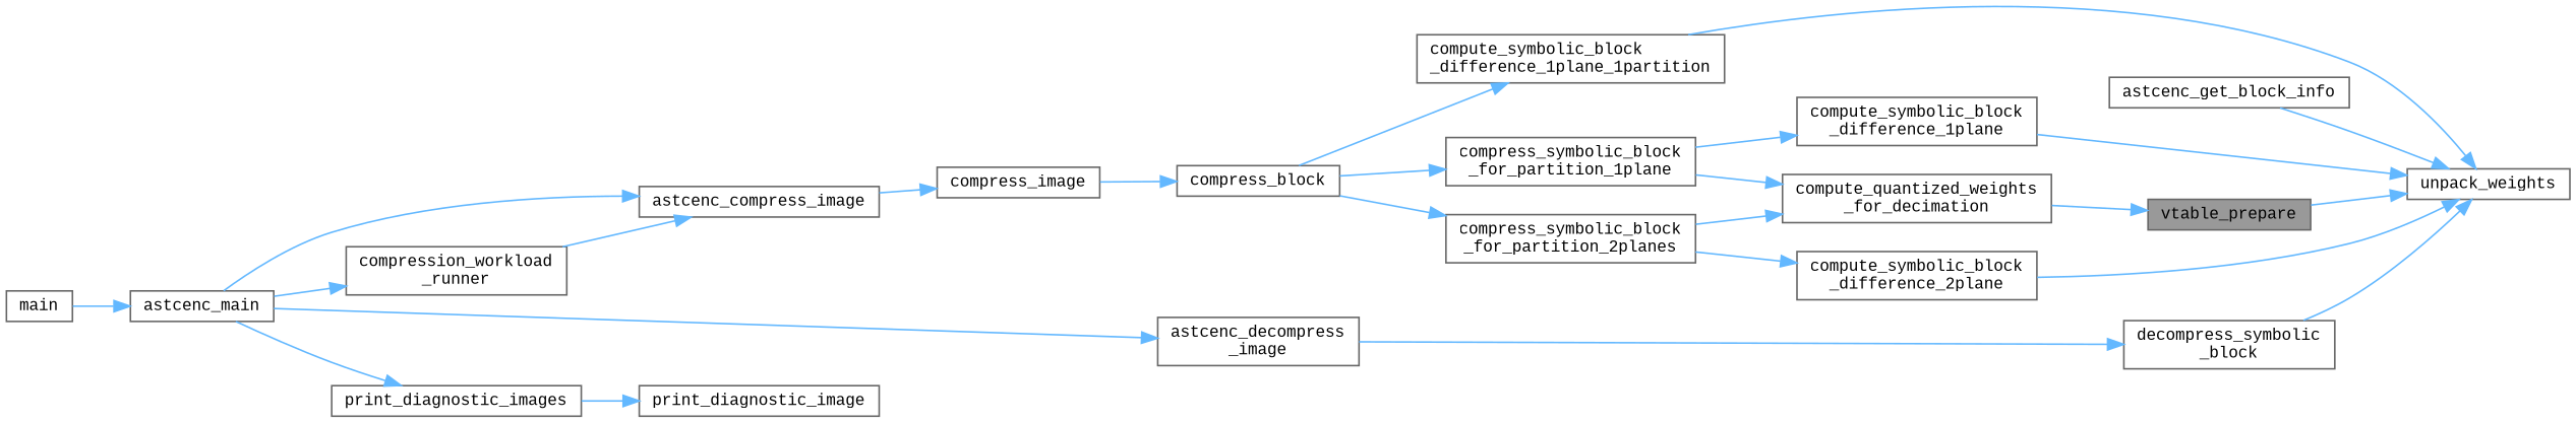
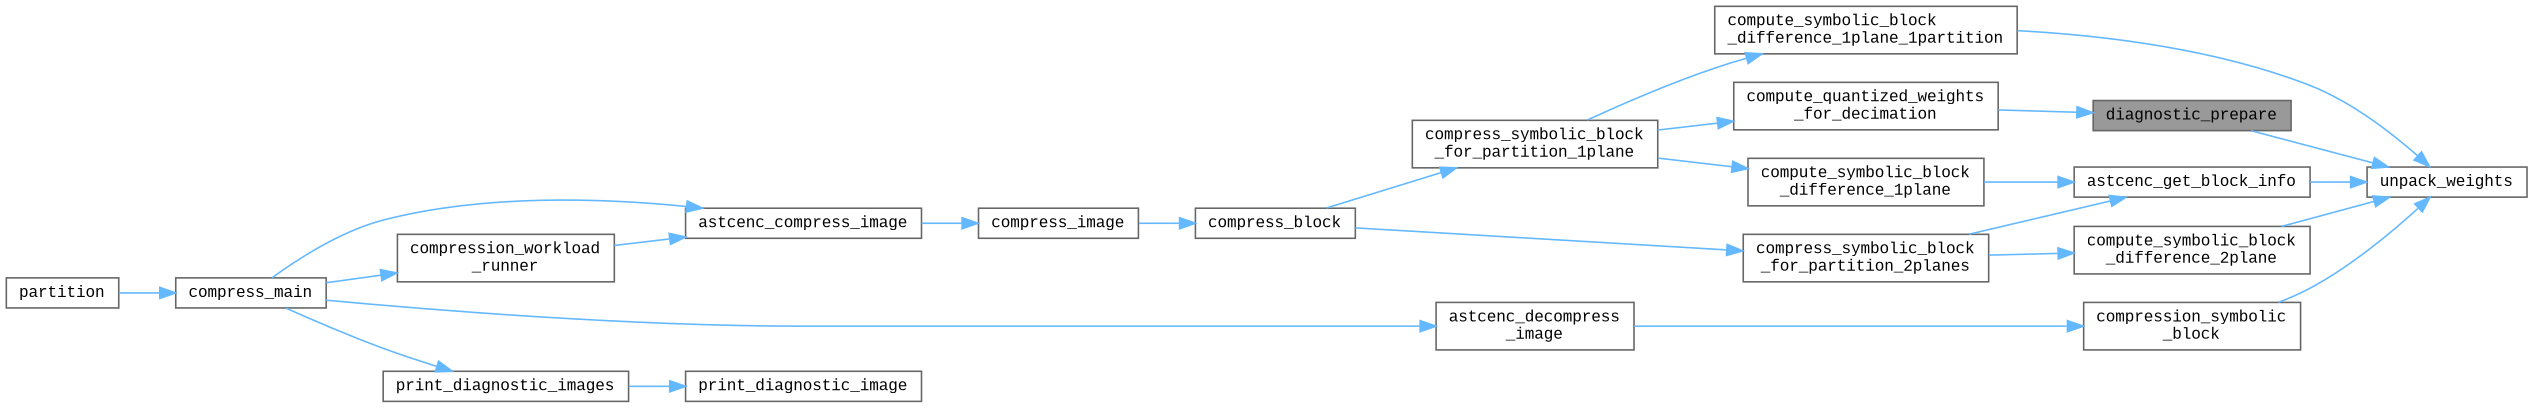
  digraph {
    fontname="Liberation Mono"
    rankdir=RL
    node [color=grey40 fillcolor=white fontname="Liberation Mono" fontsize=10 shape=box style=filled]
    edge [color=steelblue1 dir=back fontname="Liberation Mono" fontsize=10 labelfontname=Helvetica labelfontsize=10 style=solid]
-   n1 [color=gray40 fillcolor=grey60 fontcolor=black height=0.2 label=vtable_prepare width=0.4]
+   n1 [color=gray40 fillcolor=grey60 fontcolor=black height=0.2 label=diagnostic_prepare width=0.4]
    n2 [height=0.2 label="compute_quantized_weights\l_for_decimation" width=0.4]
    n3 [height=0.2 label="compress_symbolic_block\l_for_partition_1plane" width=0.4]
    n4 [height=0.2 label="compress_symbolic_block\l_for_partition_2planes" width=0.4]
    n5 [height=0.2 label=unpack_weights width=0.4]
    n6 [height=0.2 label=astcenc_get_block_info width=0.4]
    n7 [height=0.2 label="compute_symbolic_block\l_difference_1plane" width=0.4]
    n8 [height=0.2 label="compute_symbolic_block\l_difference_1plane_1partition" width=0.4]
    n9 [height=0.2 label="compute_symbolic_block\l_difference_2plane" width=0.4]
-   n10 [height=0.2 label="decompress_symbolic\l_block" width=0.4]
+   n10 [height=0.2 label="compression_symbolic\l_block" width=0.4]
    n11 [height=0.2 label=compress_block width=0.4]
    n12 [height=0.2 label=compress_image width=0.4]
    n13 [height=0.2 label=astcenc_compress_image width=0.4]
-   n14 [height=0.2 label=astcenc_main width=0.4]
+   n14 [height=0.2 label=compress_main width=0.4]
    n15 [height=0.2 label="compression_workload\l_runner" width=0.4]
-   n16 [height=0.2 label=main width=0.4]
+   n16 [height=0.2 label=partition width=0.4]
    n17 [height=0.2 label="astcenc_decompress\l_image" width=0.4]
    n18 [height=0.2 label=print_diagnostic_image width=0.4]
    n19 [height=0.2 label=print_diagnostic_images width=0.4]
    n1 -> n2
    n2 -> n3
-   n2 -> n4
+   n6 -> n4
    n3 -> n11
    n4 -> n11
    n5 -> n1
    n5 -> n6
-   n5 -> n7
+   n6 -> n7
    n5 -> n8
    n5 -> n9
    n5 -> n10
    n7 -> n3
-   n8 -> n11
+   n8 -> n3
    n9 -> n4
    n10 -> n17
    n11 -> n12
    n12 -> n13
    n13 -> n14
    n13 -> n15
    n14 -> n16
    n15 -> n14
    n17 -> n14
    n18 -> n19
    n19 -> n14
  }
